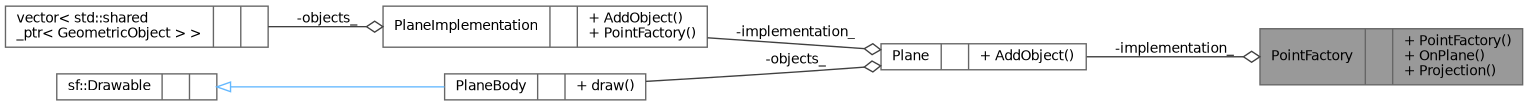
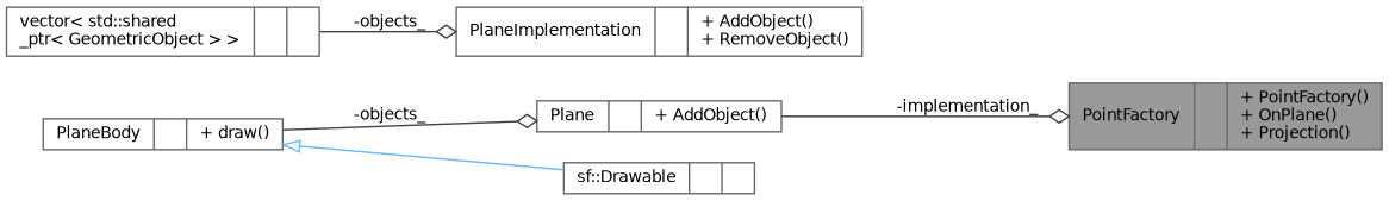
  digraph {
    rankdir=LR
    node [color=gray40 fillcolor=white fontname=Helvetica fontsize=10 shape=record style=filled]
    edge [arrowhead=odiamond color=grey25 fontname=Helvetica fontsize=10 labelfontname=Helvetica labelfontsize=10 style=solid]
    n1 [fillcolor=grey60 fontcolor=black height=0.2 label="{PointFactory\n||+ PointFactory()\l+ OnPlane()\l+ Projection()\l}" width=0.4]
    n2 [height=0.2 label="{Plane\n||+ AddObject()\l}" width=0.4]
-   n3 [height=0.2 label="{PlaneImplementation\n||+ AddObject()\l+ PointFactory()\l}" width=0.4]
+   n3 [height=0.2 label="{PlaneImplementation\n||+ AddObject()\l+ RemoveObject()\l}" width=0.4]
    n4 [height=0.2 label="{vector\< std::shared\l_ptr\< GeometricObject \> \>\n||}" width=0.4]
    n5 [height=0.2 label="{PlaneBody\n||+ draw()\l}" width=0.4]
    n6 [height=0.2 label="{sf::Drawable\n||}" width=0.4]
    n2 -> n1 [label=" -implementation_"]
-   n3 -> n2 [label=" -implementation_"]
    n4 -> n3 [label=" -objects_"]
    n5 -> n2 [label=" -objects_"]
-   n6 -> n5 [arrowtail=onormal color=steelblue1 dir=back arrowhead=""]
+   n5 -> n6 [arrowtail=onormal color=steelblue1 dir=back arrowhead=""]
  }
